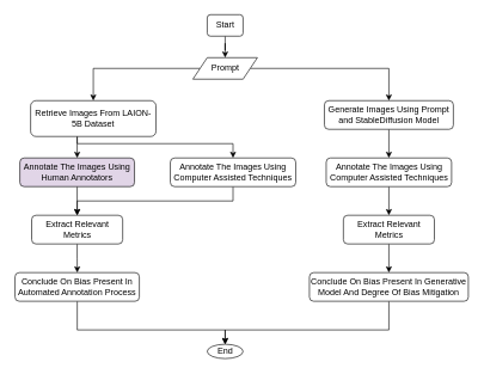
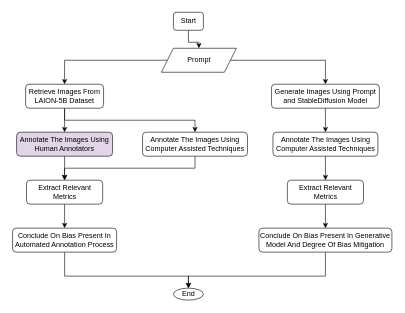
  <mxCell id="0" />
  <mxCell id="1" parent="0" />
  <mxCell id="2" style="edgeStyle=orthogonalEdgeStyle;rounded=0;orthogonalLoop=1;jettySize=auto;html=1;entryX=0.5;entryY=0;entryDx=0;entryDy=0;" edge="1" parent="1" source="4" target="11"><mxGeometry relative="1" as="geometry"><mxPoint x="337" y="200" as="targetPoint" /><Array as="points"><mxPoint x="107" y="200" /><mxPoint x="325" y="200" /></Array></mxGeometry></mxCell>
  <mxCell id="3" style="edgeStyle=orthogonalEdgeStyle;rounded=0;orthogonalLoop=1;jettySize=auto;html=1;" edge="1" parent="1" source="4" target="13"><mxGeometry relative="1" as="geometry"><Array as="points"><mxPoint x="107" y="200" /></Array></mxGeometry></mxCell>
- <mxCell id="4" value="Retrieve Images From LAION-5B Dataset" style="rounded=1;whiteSpace=wrap;html=1;fontSize=12;glass=0;strokeWidth=1;shadow=0;" parent="1" vertex="1"><mxGeometry x="42" y="140" width="175" height="50" as="geometry" /></mxCell>
+ <mxCell id="4" value="Retrieve Images From LAION-5B Dataset" style="rounded=1;whiteSpace=wrap;html=1;fontSize=12;glass=0;strokeWidth=1;shadow=0;" parent="1" vertex="1"><mxGeometry x="42" y="140" width="130" height="40" as="geometry" /></mxCell>
  <mxCell id="5" style="edgeStyle=orthogonalEdgeStyle;rounded=0;orthogonalLoop=1;jettySize=auto;html=1;" edge="1" parent="1" source="6" target="9"><mxGeometry relative="1" as="geometry" /></mxCell>
  <mxCell id="6" value="Start" style="whiteSpace=wrap;html=1;rounded=1;" vertex="1" parent="1"><mxGeometry x="288.5" y="20" width="50" height="30" as="geometry" /></mxCell>
  <mxCell id="7" style="edgeStyle=orthogonalEdgeStyle;rounded=0;orthogonalLoop=1;jettySize=auto;html=1;entryX=0.5;entryY=0;entryDx=0;entryDy=0;" edge="1" parent="1" source="9" target="4"><mxGeometry relative="1" as="geometry" /></mxCell>
  <mxCell id="8" style="edgeStyle=orthogonalEdgeStyle;rounded=0;orthogonalLoop=1;jettySize=auto;html=1;entryX=0.5;entryY=0;entryDx=0;entryDy=0;" edge="1" parent="1" source="9" target="19"><mxGeometry relative="1" as="geometry"><mxPoint x="411.966" y="160" as="targetPoint" /></mxGeometry></mxCell>
- <mxCell id="9" value="Prompt" style="shape=parallelogram;perimeter=parallelogramPerimeter;whiteSpace=wrap;html=1;fixedSize=1;" vertex="1" parent="1"><mxGeometry x="268.5" y="80" width="90" height="30" as="geometry" /></mxCell>
+ <mxCell id="9" value="Prompt" style="shape=parallelogram;perimeter=parallelogramPerimeter;whiteSpace=wrap;html=1;fixedSize=1;" vertex="1" parent="1"><mxGeometry x="268.5" y="80" width="125" height="40" as="geometry" /></mxCell>
  <mxCell id="10" style="edgeStyle=orthogonalEdgeStyle;rounded=0;orthogonalLoop=1;jettySize=auto;html=1;entryX=0.5;entryY=0;entryDx=0;entryDy=0;exitX=0.5;exitY=1;exitDx=0;exitDy=0;" edge="1" parent="1" source="11" target="15"><mxGeometry relative="1" as="geometry"><mxPoint x="337" y="270" as="sourcePoint" /><mxPoint x="137" y="290" as="targetPoint" /><Array as="points"><mxPoint x="325" y="280" /><mxPoint x="107" y="280" /></Array></mxGeometry></mxCell>
  <mxCell id="11" value="Annotate The Images Using Computer Assisted Techniques" style="rounded=1;whiteSpace=wrap;html=1;fontSize=12;glass=0;strokeWidth=1;shadow=0;" vertex="1" parent="1"><mxGeometry x="237" y="220" width="175" height="40" as="geometry" /></mxCell>
  <mxCell id="12" style="edgeStyle=orthogonalEdgeStyle;rounded=0;orthogonalLoop=1;jettySize=auto;html=1;entryX=0.5;entryY=0;entryDx=0;entryDy=0;" edge="1" parent="1" source="13" target="15"><mxGeometry relative="1" as="geometry" /></mxCell>
  <mxCell id="13" value="Annotate The Images Using Human Annotators" style="rounded=1;whiteSpace=wrap;html=1;fontSize=12;glass=0;strokeWidth=1;shadow=0;fillColor=#e1d5e7;" vertex="1" parent="1"><mxGeometry x="27" y="220" width="160" height="40" as="geometry" /></mxCell>
  <mxCell id="14" style="edgeStyle=orthogonalEdgeStyle;rounded=0;orthogonalLoop=1;jettySize=auto;html=1;" edge="1" parent="1" source="15" target="17"><mxGeometry relative="1" as="geometry" /></mxCell>
  <mxCell id="15" value="Extract Relevant Metrics" style="rounded=1;whiteSpace=wrap;html=1;fontSize=12;glass=0;strokeWidth=1;shadow=0;" vertex="1" parent="1"><mxGeometry x="43.5" y="300" width="127" height="40" as="geometry" /></mxCell>
  <mxCell id="16" style="edgeStyle=orthogonalEdgeStyle;rounded=0;orthogonalLoop=1;jettySize=auto;html=1;entryX=0.5;entryY=0;entryDx=0;entryDy=0;" edge="1" parent="1" source="17" target="26"><mxGeometry relative="1" as="geometry"><Array as="points"><mxPoint x="107" y="460" /><mxPoint x="313" y="460" /></Array></mxGeometry></mxCell>
  <mxCell id="17" value="Conclude On Bias Present In Automated Annotation Process" style="rounded=1;whiteSpace=wrap;html=1;fontSize=12;glass=0;strokeWidth=1;shadow=0;" vertex="1" parent="1"><mxGeometry x="20.25" y="380" width="173.5" height="40" as="geometry" /></mxCell>
  <mxCell id="18" style="edgeStyle=orthogonalEdgeStyle;rounded=0;orthogonalLoop=1;jettySize=auto;html=1;entryX=0.5;entryY=0;entryDx=0;entryDy=0;" edge="1" parent="1" source="19" target="21"><mxGeometry relative="1" as="geometry"><mxPoint x="307" y="210" as="targetPoint" /><Array as="points"><mxPoint x="542" y="220" /><mxPoint x="542" y="220" /></Array></mxGeometry></mxCell>
  <mxCell id="19" value="Generate Images Using Prompt and StableDiffusion Model" style="rounded=1;whiteSpace=wrap;html=1;fontSize=12;glass=0;strokeWidth=1;shadow=0;" vertex="1" parent="1"><mxGeometry x="452" y="140" width="180" height="40" as="geometry" /></mxCell>
  <mxCell id="20" style="edgeStyle=orthogonalEdgeStyle;rounded=0;orthogonalLoop=1;jettySize=auto;html=1;entryX=0.5;entryY=0;entryDx=0;entryDy=0;" edge="1" parent="1" source="21" target="23"><mxGeometry relative="1" as="geometry"><mxPoint x="567" y="280" as="targetPoint" /></mxGeometry></mxCell>
  <mxCell id="21" value="Annotate The Images Using Computer Assisted Techniques" style="rounded=1;whiteSpace=wrap;html=1;fontSize=12;glass=0;strokeWidth=1;shadow=0;" vertex="1" parent="1"><mxGeometry x="454.5" y="220" width="175" height="40" as="geometry" /></mxCell>
  <mxCell id="22" style="edgeStyle=orthogonalEdgeStyle;rounded=0;orthogonalLoop=1;jettySize=auto;html=1;entryX=0.5;entryY=0;entryDx=0;entryDy=0;" edge="1" parent="1" source="23" target="25"><mxGeometry relative="1" as="geometry" /></mxCell>
  <mxCell id="23" value="Extract Relevant Metrics" style="rounded=1;whiteSpace=wrap;html=1;fontSize=12;glass=0;strokeWidth=1;shadow=0;" vertex="1" parent="1"><mxGeometry x="478.5" y="300" width="127" height="40" as="geometry" /></mxCell>
  <mxCell id="24" style="edgeStyle=orthogonalEdgeStyle;rounded=0;orthogonalLoop=1;jettySize=auto;html=1;entryX=0.5;entryY=0;entryDx=0;entryDy=0;" edge="1" parent="1" source="25" target="26"><mxGeometry relative="1" as="geometry"><Array as="points"><mxPoint x="542" y="460" /><mxPoint x="313" y="460" /></Array></mxGeometry></mxCell>
  <mxCell id="25" value="Conclude On Bias Present In Generative Model And Degree Of Bias Mitigation" style="rounded=1;whiteSpace=wrap;html=1;fontSize=12;glass=0;strokeWidth=1;shadow=0;" vertex="1" parent="1"><mxGeometry x="431.12" y="380" width="221.75" height="40" as="geometry" /></mxCell>
  <mxCell id="26" value="End" style="ellipse;whiteSpace=wrap;html=1;" vertex="1" parent="1"><mxGeometry x="288.5" y="480" width="50" height="20" as="geometry" /></mxCell>
